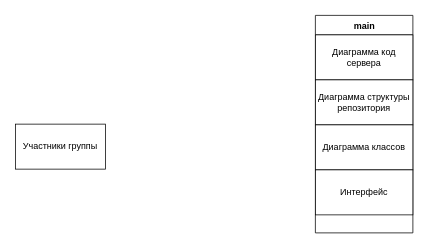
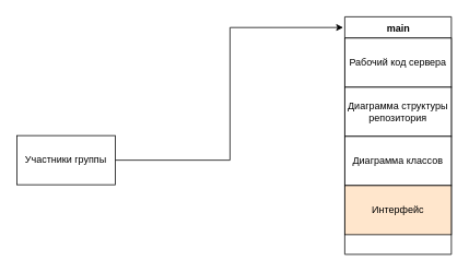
  <mxCell id="0" />
  <mxCell id="1" parent="0" />
  <mxCell id="2" value="main" style="swimlane;fontStyle=1;align=center;verticalAlign=top;childLayout=stackLayout;horizontal=1;startSize=26;horizontalStack=0;resizeParent=1;resizeLast=0;collapsible=1;marginBottom=0;rounded=0;shadow=0;strokeWidth=1;html=1;" parent="1" vertex="1"><mxGeometry x="420" y="20" width="130" height="290" as="geometry"><mxRectangle x="230" y="140" width="160" height="26" as="alternateBounds" /></mxGeometry></mxCell>
- <mxCell id="3" value="Диаграмма код сервера" style="rounded=0;whiteSpace=wrap;html=1;flipH=1;flipV=1;shadow=0;" parent="2" vertex="1"><mxGeometry y="26" width="130" height="60" as="geometry" /></mxCell>
+ <mxCell id="3" value="Рабочий код сервера" style="rounded=0;whiteSpace=wrap;html=1;flipH=1;flipV=1;shadow=0;" parent="2" vertex="1"><mxGeometry y="26" width="130" height="60" as="geometry" /></mxCell>
  <mxCell id="4" value="Диаграмма структуры репозитория" style="whiteSpace=wrap;html=1;rounded=0;shadow=0;" parent="2" vertex="1"><mxGeometry y="86" width="130" height="60" as="geometry" /></mxCell>
  <mxCell id="5" value="Диаграмма классов" style="whiteSpace=wrap;html=1;rounded=0;shadow=0;" parent="2" vertex="1"><mxGeometry y="146" width="130" height="60" as="geometry" /></mxCell>
- <mxCell id="6" value="Интерфейс" style="whiteSpace=wrap;html=1;rounded=0;shadow=0;" vertex="1" parent="2"><mxGeometry y="206" width="130" height="60" as="geometry" /></mxCell>
+ <mxCell id="6" value="Интерфейс" style="whiteSpace=wrap;html=1;rounded=0;shadow=0;fillColor=#ffe6cc;" vertex="1" parent="2"><mxGeometry y="206" width="130" height="60" as="geometry" /></mxCell>
+ <mxCell id="7" style="edgeStyle=orthogonalEdgeStyle;rounded=0;orthogonalLoop=1;jettySize=auto;html=1;exitX=1;exitY=0.5;exitDx=0;exitDy=0;entryX=-0.015;entryY=0.045;entryDx=0;entryDy=0;entryPerimeter=0;" parent="1" source="8" target="2" edge="1"><mxGeometry relative="1" as="geometry"><mxPoint x="320" y="170" as="targetPoint" /></mxGeometry></mxCell>
  <mxCell id="8" value="Участники группы" style="rounded=0;whiteSpace=wrap;html=1;shadow=0;fillColor=default;" parent="1" vertex="1"><mxGeometry x="20" y="165" width="120" height="60" as="geometry" /></mxCell>
